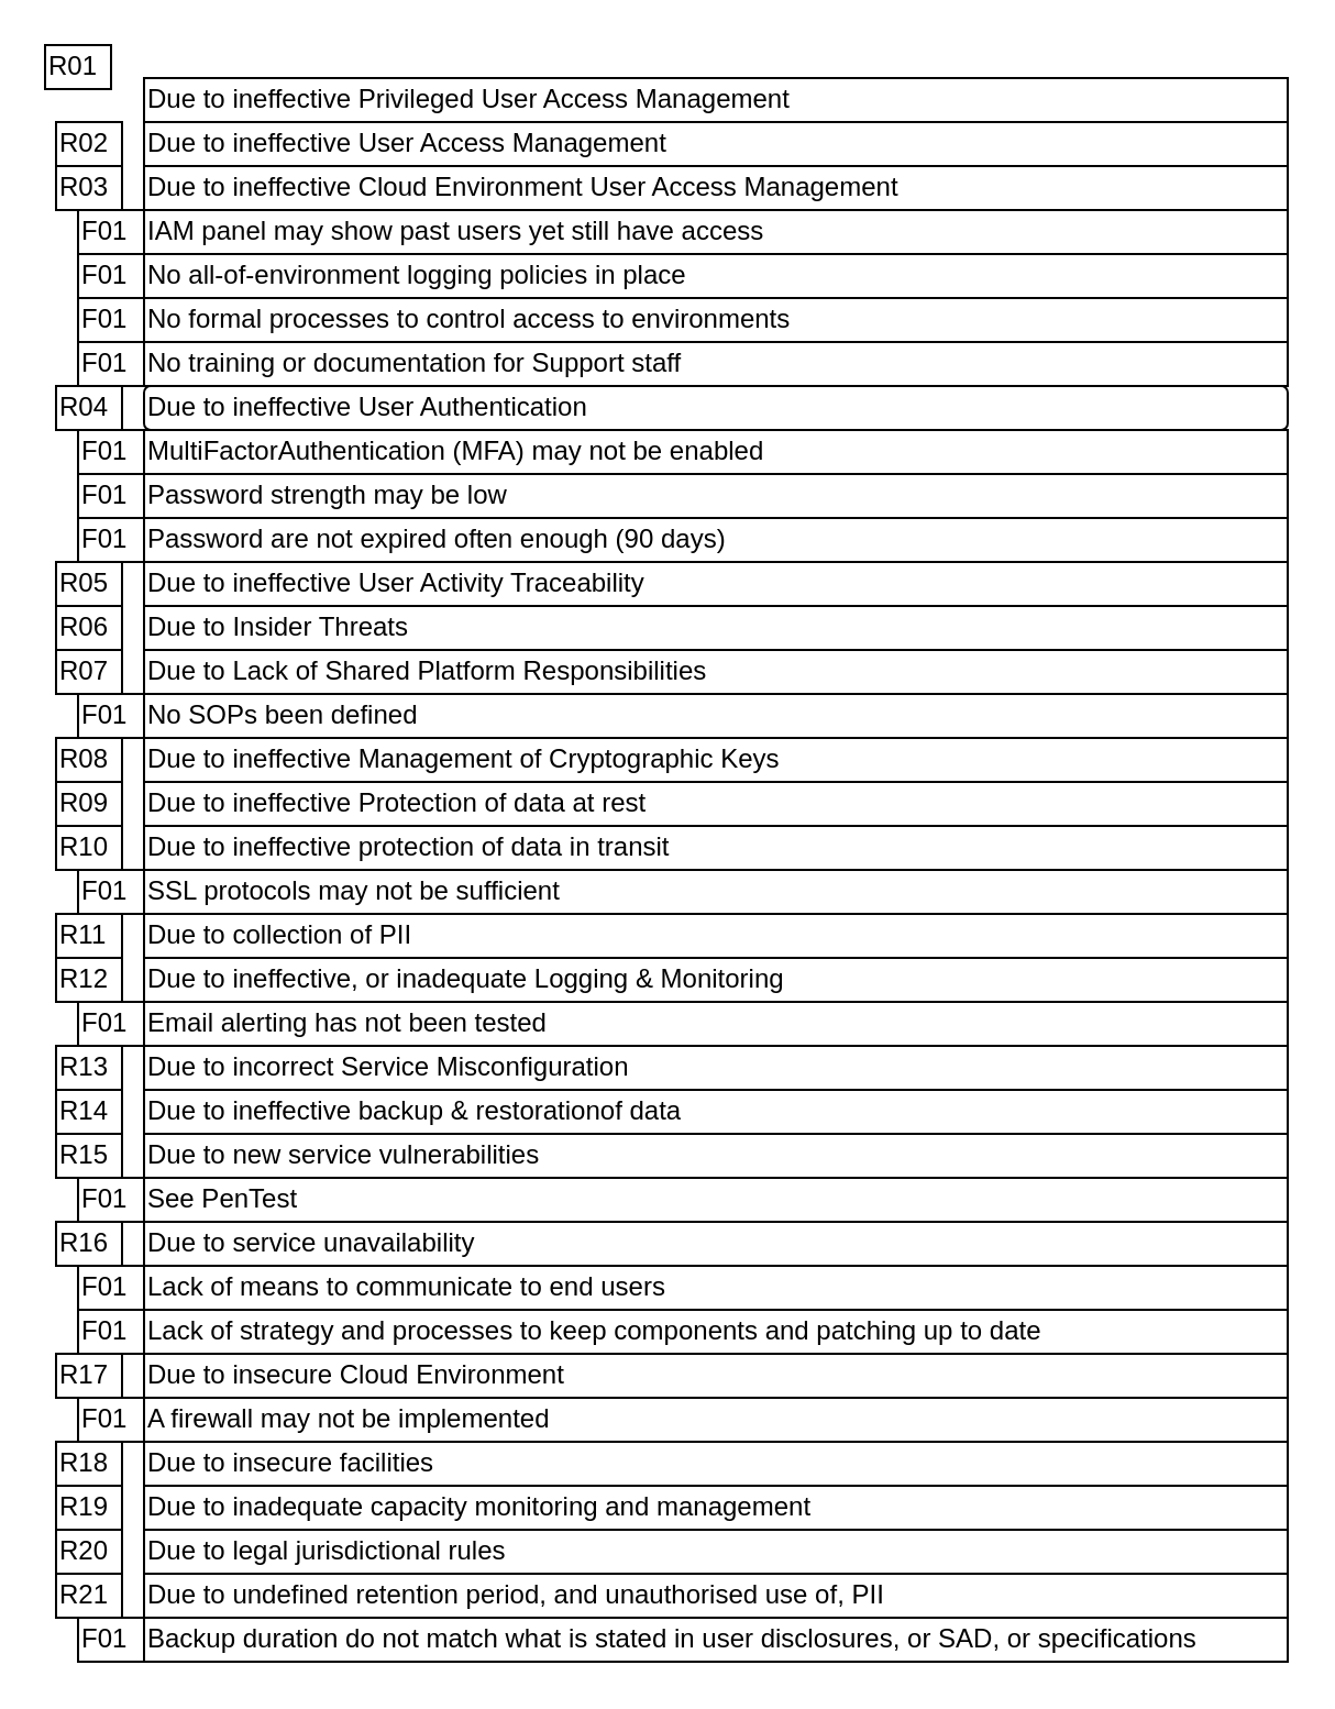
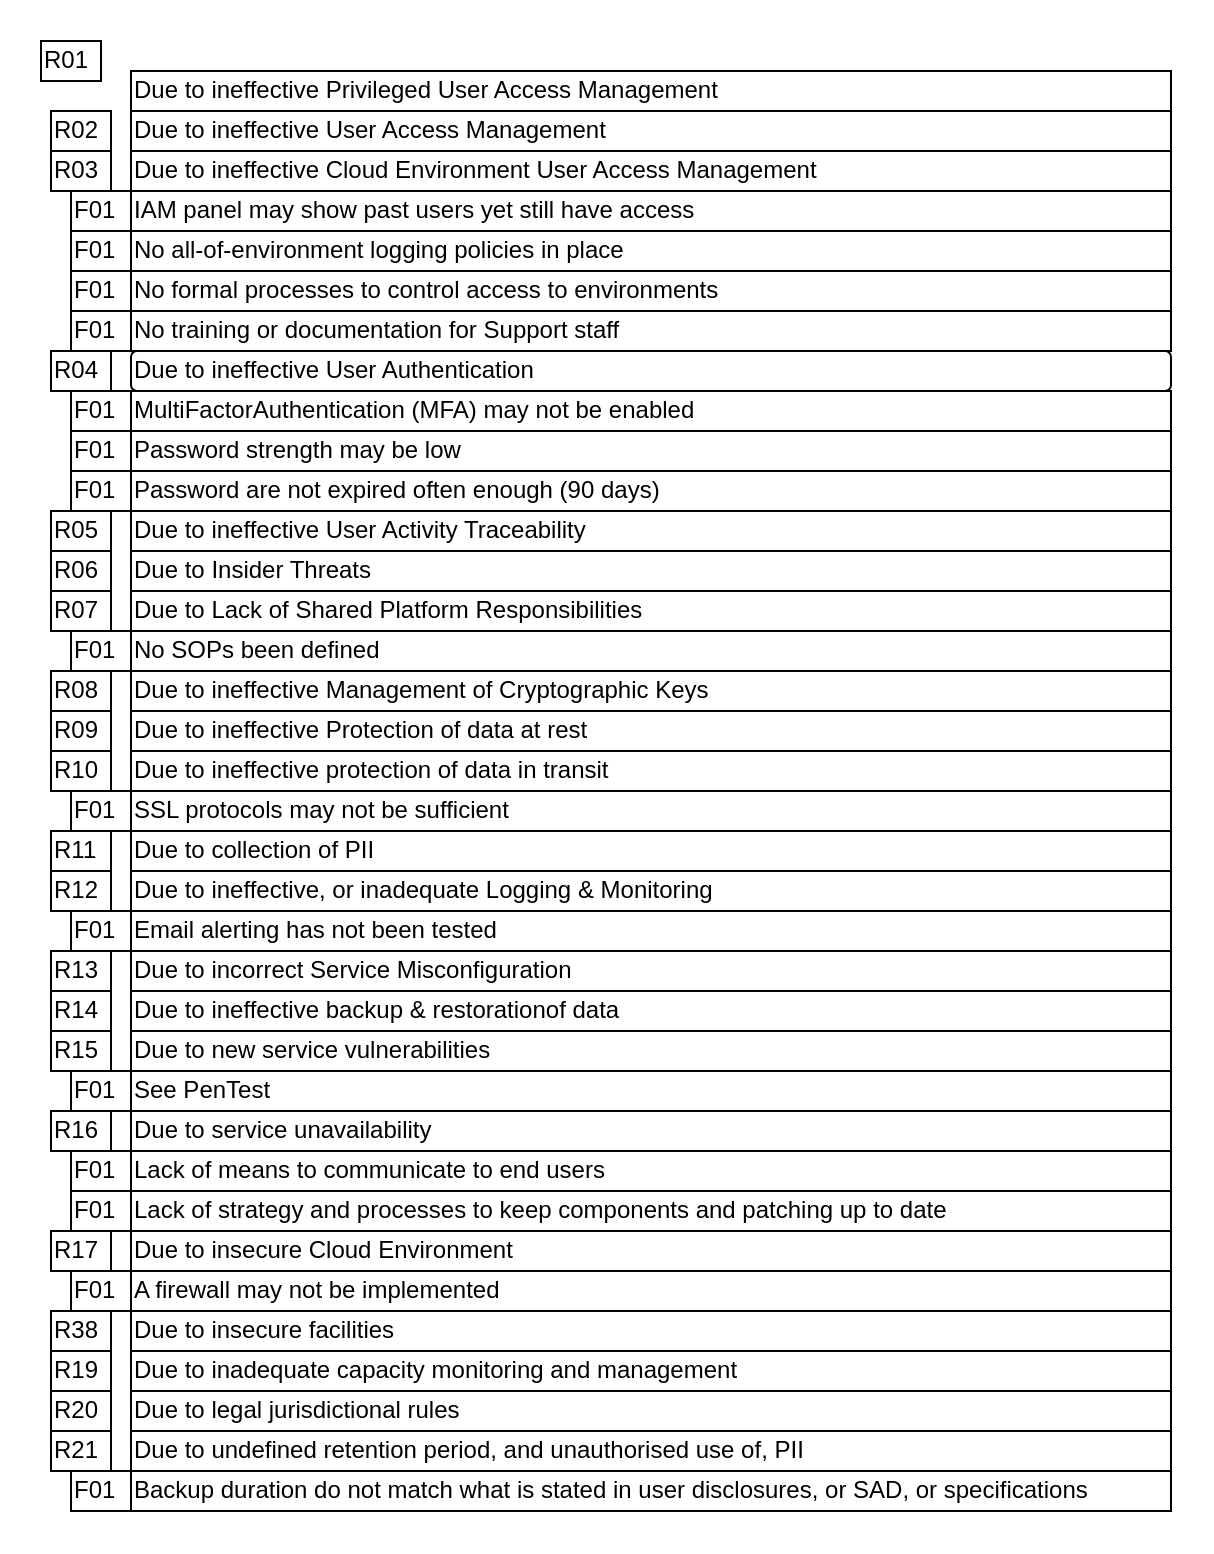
  <mxCell id="0" />
  <mxCell id="1" parent="0" />
  <mxCell id="2" value="Due to ineffective Privileged User Access Management" style="rounded=0;whiteSpace=wrap;html=1;align=left;" vertex="1" parent="1"><mxGeometry x="65" y="35" width="520" height="20" as="geometry" /></mxCell>
  <mxCell id="3" value="R01" style="rounded=0;whiteSpace=wrap;html=1;align=left;" vertex="1" parent="1"><mxGeometry x="20" y="20" width="30" height="20" as="geometry" /></mxCell>
  <mxCell id="4" value="Due to ineffective Cloud Environment User Access Management" style="rounded=0;whiteSpace=wrap;html=1;align=left;" vertex="1" parent="1"><mxGeometry x="65" y="75" width="520" height="20" as="geometry" /></mxCell>
  <mxCell id="5" value="Due to ineffective User Authentication" style="whiteSpace=wrap;html=1;align=left;rounded=1;" vertex="1" parent="1"><mxGeometry x="65" y="175" width="520" height="20" as="geometry" /></mxCell>
  <mxCell id="6" value="Due to ineffective User Activity Traceability" style="rounded=0;whiteSpace=wrap;html=1;align=left;" vertex="1" parent="1"><mxGeometry x="65" y="255" width="520" height="20" as="geometry" /></mxCell>
  <mxCell id="7" value="Due to Insider Threats" style="rounded=0;whiteSpace=wrap;html=1;align=left;" vertex="1" parent="1"><mxGeometry x="65" y="275" width="520" height="20" as="geometry" /></mxCell>
  <mxCell id="8" value="Due to Lack of Shared Platform Responsibilities" style="rounded=0;whiteSpace=wrap;html=1;align=left;" vertex="1" parent="1"><mxGeometry x="65" y="295" width="520" height="20" as="geometry" /></mxCell>
  <mxCell id="9" value="Due to ineffective Management of Cryptographic Keys" style="rounded=0;whiteSpace=wrap;html=1;align=left;" vertex="1" parent="1"><mxGeometry x="65" y="335" width="520" height="20" as="geometry" /></mxCell>
  <mxCell id="10" value="Due to ineffective Protection of data at rest" style="rounded=0;whiteSpace=wrap;html=1;align=left;" vertex="1" parent="1"><mxGeometry x="65" y="355" width="520" height="20" as="geometry" /></mxCell>
  <mxCell id="11" value="Due to ineffective, or inadequate Logging &amp;amp; Monitoring" style="rounded=0;whiteSpace=wrap;html=1;align=left;" vertex="1" parent="1"><mxGeometry x="65" y="435" width="520" height="20" as="geometry" /></mxCell>
  <mxCell id="12" value="Due to incorrect Service Misconfiguration" style="rounded=0;whiteSpace=wrap;html=1;align=left;" vertex="1" parent="1"><mxGeometry x="65" y="475" width="520" height="20" as="geometry" /></mxCell>
  <mxCell id="13" value="Due to ineffective backup &amp;amp; restorationof data" style="rounded=0;whiteSpace=wrap;html=1;align=left;" vertex="1" parent="1"><mxGeometry x="65" y="495" width="520" height="20" as="geometry" /></mxCell>
  <mxCell id="14" value="Due to new service vulnerabilities" style="rounded=0;whiteSpace=wrap;html=1;align=left;" vertex="1" parent="1"><mxGeometry x="65" y="515" width="520" height="20" as="geometry" /></mxCell>
  <mxCell id="15" value="Due to service unavailability" style="rounded=0;whiteSpace=wrap;html=1;align=left;" vertex="1" parent="1"><mxGeometry x="65" y="555" width="520" height="20" as="geometry" /></mxCell>
  <mxCell id="16" value="Due to insecure Cloud Environment" style="rounded=0;whiteSpace=wrap;html=1;align=left;" vertex="1" parent="1"><mxGeometry x="65" y="615" width="520" height="20" as="geometry" /></mxCell>
  <mxCell id="17" value="Due to inadequate capacity monitoring and management" style="rounded=0;whiteSpace=wrap;html=1;align=left;" vertex="1" parent="1"><mxGeometry x="65" y="675" width="520" height="20" as="geometry" /></mxCell>
  <mxCell id="18" value="Due to legal jurisdictional rules" style="rounded=0;whiteSpace=wrap;html=1;align=left;" vertex="1" parent="1"><mxGeometry x="65" y="695" width="520" height="20" as="geometry" /></mxCell>
  <mxCell id="19" value="Due to undefined retention period, and unauthorised use of, PII" style="rounded=0;whiteSpace=wrap;html=1;align=left;" vertex="1" parent="1"><mxGeometry x="65" y="715" width="520" height="20" as="geometry" /></mxCell>
  <mxCell id="20" value="Due to ineffective protection of data in transit" style="rounded=0;whiteSpace=wrap;html=1;align=left;" vertex="1" parent="1"><mxGeometry x="65" y="375" width="520" height="20" as="geometry" /></mxCell>
  <mxCell id="21" value="Due to ineffective User Access Management" style="rounded=0;whiteSpace=wrap;html=1;align=left;" vertex="1" parent="1"><mxGeometry x="65" y="55" width="520" height="20" as="geometry" /></mxCell>
  <mxCell id="22" value="R02" style="rounded=0;whiteSpace=wrap;html=1;align=left;" vertex="1" parent="1"><mxGeometry x="25" y="55" width="30" height="20" as="geometry" /></mxCell>
  <mxCell id="23" value="R03" style="rounded=0;whiteSpace=wrap;html=1;align=left;" vertex="1" parent="1"><mxGeometry x="25" y="75" width="30" height="20" as="geometry" /></mxCell>
  <mxCell id="24" value="R04" style="rounded=0;whiteSpace=wrap;html=1;align=left;" vertex="1" parent="1"><mxGeometry x="25" y="175" width="30" height="20" as="geometry" /></mxCell>
  <mxCell id="25" value="R05" style="rounded=0;whiteSpace=wrap;html=1;align=left;" vertex="1" parent="1"><mxGeometry x="25" y="255" width="30" height="20" as="geometry" /></mxCell>
  <mxCell id="26" value="R06" style="rounded=0;whiteSpace=wrap;html=1;align=left;" vertex="1" parent="1"><mxGeometry x="25" y="275" width="30" height="20" as="geometry" /></mxCell>
  <mxCell id="27" value="R07" style="rounded=0;whiteSpace=wrap;html=1;align=left;" vertex="1" parent="1"><mxGeometry x="25" y="295" width="30" height="20" as="geometry" /></mxCell>
  <mxCell id="28" value="R08" style="rounded=0;whiteSpace=wrap;html=1;align=left;" vertex="1" parent="1"><mxGeometry x="25" y="335" width="30" height="20" as="geometry" /></mxCell>
  <mxCell id="29" value="R09" style="rounded=0;whiteSpace=wrap;html=1;align=left;" vertex="1" parent="1"><mxGeometry x="25" y="355" width="30" height="20" as="geometry" /></mxCell>
  <mxCell id="30" value="R10" style="rounded=0;whiteSpace=wrap;html=1;align=left;" vertex="1" parent="1"><mxGeometry x="25" y="375" width="30" height="20" as="geometry" /></mxCell>
  <mxCell id="31" value="Due to collection of PII" style="rounded=0;whiteSpace=wrap;html=1;align=left;" vertex="1" parent="1"><mxGeometry x="65" y="415" width="520" height="20" as="geometry" /></mxCell>
  <mxCell id="32" value="R11" style="rounded=0;whiteSpace=wrap;html=1;align=left;" vertex="1" parent="1"><mxGeometry x="25" y="415" width="30" height="20" as="geometry" /></mxCell>
  <mxCell id="33" value="R12" style="rounded=0;whiteSpace=wrap;html=1;align=left;" vertex="1" parent="1"><mxGeometry x="25" y="435" width="30" height="20" as="geometry" /></mxCell>
  <mxCell id="34" value="R13" style="rounded=0;whiteSpace=wrap;html=1;align=left;" vertex="1" parent="1"><mxGeometry x="25" y="475" width="30" height="20" as="geometry" /></mxCell>
  <mxCell id="35" value="R14" style="rounded=0;whiteSpace=wrap;html=1;align=left;" vertex="1" parent="1"><mxGeometry x="25" y="495" width="30" height="20" as="geometry" /></mxCell>
  <mxCell id="36" value="R15" style="rounded=0;whiteSpace=wrap;html=1;align=left;" vertex="1" parent="1"><mxGeometry x="25" y="515" width="30" height="20" as="geometry" /></mxCell>
  <mxCell id="37" value="R16" style="rounded=0;whiteSpace=wrap;html=1;align=left;" vertex="1" parent="1"><mxGeometry x="25" y="555" width="30" height="20" as="geometry" /></mxCell>
  <mxCell id="38" value="R17" style="rounded=0;whiteSpace=wrap;html=1;align=left;" vertex="1" parent="1"><mxGeometry x="25" y="615" width="30" height="20" as="geometry" /></mxCell>
  <mxCell id="39" value="Due to insecure facilities" style="rounded=0;whiteSpace=wrap;html=1;align=left;" vertex="1" parent="1"><mxGeometry x="65" y="655" width="520" height="20" as="geometry" /></mxCell>
- <mxCell id="40" value="R18" style="rounded=0;whiteSpace=wrap;html=1;align=left;" vertex="1" parent="1"><mxGeometry x="25" y="655" width="30" height="20" as="geometry" /></mxCell>
+ <mxCell id="40" value="R38" style="rounded=0;whiteSpace=wrap;html=1;align=left;" vertex="1" parent="1"><mxGeometry x="25" y="655" width="30" height="20" as="geometry" /></mxCell>
  <mxCell id="41" value="R19" style="rounded=0;whiteSpace=wrap;html=1;align=left;" vertex="1" parent="1"><mxGeometry x="25" y="675" width="30" height="20" as="geometry" /></mxCell>
  <mxCell id="42" value="R20" style="rounded=0;whiteSpace=wrap;html=1;align=left;" vertex="1" parent="1"><mxGeometry x="25" y="695" width="30" height="20" as="geometry" /></mxCell>
  <mxCell id="43" value="R21" style="rounded=0;whiteSpace=wrap;html=1;align=left;" vertex="1" parent="1"><mxGeometry x="25" y="715" width="30" height="20" as="geometry" /></mxCell>
  <mxCell id="44" value="F01" style="rounded=0;whiteSpace=wrap;html=1;align=left;" vertex="1" parent="1"><mxGeometry x="35" y="95" width="30" height="20" as="geometry" /></mxCell>
  <mxCell id="45" value="IAM panel may show past users yet still have access" style="rounded=0;whiteSpace=wrap;html=1;align=left;" vertex="1" parent="1"><mxGeometry x="65" y="95" width="520" height="20" as="geometry" /></mxCell>
  <mxCell id="46" value="F01" style="rounded=0;whiteSpace=wrap;html=1;align=left;" vertex="1" parent="1"><mxGeometry x="35" y="115" width="30" height="20" as="geometry" /></mxCell>
  <mxCell id="47" value="No all-of-environment logging policies in place" style="rounded=0;whiteSpace=wrap;html=1;align=left;" vertex="1" parent="1"><mxGeometry x="65" y="115" width="520" height="20" as="geometry" /></mxCell>
  <mxCell id="48" value="F01" style="rounded=0;whiteSpace=wrap;html=1;align=left;" vertex="1" parent="1"><mxGeometry x="35" y="135" width="30" height="20" as="geometry" /></mxCell>
  <mxCell id="49" value="No formal processes to control access to environments" style="rounded=0;whiteSpace=wrap;html=1;align=left;" vertex="1" parent="1"><mxGeometry x="65" y="135" width="520" height="20" as="geometry" /></mxCell>
  <mxCell id="50" value="F01" style="rounded=0;whiteSpace=wrap;html=1;align=left;" vertex="1" parent="1"><mxGeometry x="35" y="195" width="30" height="20" as="geometry" /></mxCell>
  <mxCell id="51" value="MultiFactorAuthentication (MFA) may not be enabled" style="rounded=0;whiteSpace=wrap;html=1;align=left;" vertex="1" parent="1"><mxGeometry x="65" y="195" width="520" height="20" as="geometry" /></mxCell>
  <mxCell id="52" value="F01" style="rounded=0;whiteSpace=wrap;html=1;align=left;" vertex="1" parent="1"><mxGeometry x="35" y="215" width="30" height="20" as="geometry" /></mxCell>
  <mxCell id="53" value="Password strength may be low" style="rounded=0;whiteSpace=wrap;html=1;align=left;" vertex="1" parent="1"><mxGeometry x="65" y="215" width="520" height="20" as="geometry" /></mxCell>
  <mxCell id="54" value="F01" style="rounded=0;whiteSpace=wrap;html=1;align=left;" vertex="1" parent="1"><mxGeometry x="35" y="635" width="30" height="20" as="geometry" /></mxCell>
  <mxCell id="55" value="A firewall may not be implemented" style="rounded=0;whiteSpace=wrap;html=1;align=left;" vertex="1" parent="1"><mxGeometry x="65" y="635" width="520" height="20" as="geometry" /></mxCell>
  <mxCell id="56" value="F01" style="rounded=0;whiteSpace=wrap;html=1;align=left;" vertex="1" parent="1"><mxGeometry x="35" y="235" width="30" height="20" as="geometry" /></mxCell>
  <mxCell id="57" value="Password are not expired often enough (90 days)" style="rounded=0;whiteSpace=wrap;html=1;align=left;" vertex="1" parent="1"><mxGeometry x="65" y="235" width="520" height="20" as="geometry" /></mxCell>
  <mxCell id="58" value="F01" style="rounded=0;whiteSpace=wrap;html=1;align=left;" vertex="1" parent="1"><mxGeometry x="35" y="155" width="30" height="20" as="geometry" /></mxCell>
  <mxCell id="59" value="No training or documentation for Support staff" style="rounded=0;whiteSpace=wrap;html=1;align=left;" vertex="1" parent="1"><mxGeometry x="65" y="155" width="520" height="20" as="geometry" /></mxCell>
  <mxCell id="60" value="F01" style="rounded=0;whiteSpace=wrap;html=1;align=left;" vertex="1" parent="1"><mxGeometry x="35" y="395" width="30" height="20" as="geometry" /></mxCell>
  <mxCell id="61" value="SSL protocols may not be sufficient" style="rounded=0;whiteSpace=wrap;html=1;align=left;" vertex="1" parent="1"><mxGeometry x="65" y="395" width="520" height="20" as="geometry" /></mxCell>
  <mxCell id="62" value="F01" style="rounded=0;whiteSpace=wrap;html=1;align=left;" vertex="1" parent="1"><mxGeometry x="35" y="455" width="30" height="20" as="geometry" /></mxCell>
  <mxCell id="63" value="Email alerting has not been tested" style="rounded=0;whiteSpace=wrap;html=1;align=left;" vertex="1" parent="1"><mxGeometry x="65" y="455" width="520" height="20" as="geometry" /></mxCell>
  <mxCell id="64" value="F01" style="rounded=0;whiteSpace=wrap;html=1;align=left;" vertex="1" parent="1"><mxGeometry x="35" y="315" width="30" height="20" as="geometry" /></mxCell>
  <mxCell id="65" value="No SOPs been defined" style="rounded=0;whiteSpace=wrap;html=1;align=left;" vertex="1" parent="1"><mxGeometry x="65" y="315" width="520" height="20" as="geometry" /></mxCell>
  <mxCell id="66" value="See PenTest" style="rounded=0;whiteSpace=wrap;html=1;align=left;" vertex="1" parent="1"><mxGeometry x="65" y="535" width="520" height="20" as="geometry" /></mxCell>
  <mxCell id="67" value="F01" style="rounded=0;whiteSpace=wrap;html=1;align=left;" vertex="1" parent="1"><mxGeometry x="35" y="535" width="30" height="20" as="geometry" /></mxCell>
  <mxCell id="68" value="F01" style="rounded=0;whiteSpace=wrap;html=1;align=left;" vertex="1" parent="1"><mxGeometry x="35" y="575" width="30" height="20" as="geometry" /></mxCell>
  <mxCell id="69" value="Lack of means to communicate to end users" style="rounded=0;whiteSpace=wrap;html=1;align=left;" vertex="1" parent="1"><mxGeometry x="65" y="575" width="520" height="20" as="geometry" /></mxCell>
  <mxCell id="70" value="F01" style="rounded=0;whiteSpace=wrap;html=1;align=left;" vertex="1" parent="1"><mxGeometry x="35" y="595" width="30" height="20" as="geometry" /></mxCell>
  <mxCell id="71" value="Lack of strategy and processes to keep components and patching up to date" style="rounded=0;whiteSpace=wrap;html=1;align=left;" vertex="1" parent="1"><mxGeometry x="65" y="595" width="520" height="20" as="geometry" /></mxCell>
  <mxCell id="72" value="F01" style="rounded=0;whiteSpace=wrap;html=1;align=left;" vertex="1" parent="1"><mxGeometry x="35" y="735" width="30" height="20" as="geometry" /></mxCell>
  <mxCell id="73" value="Backup duration do not match what is stated in user disclosures, or SAD, or specifications" style="rounded=0;whiteSpace=wrap;html=1;align=left;" vertex="1" parent="1"><mxGeometry x="65" y="735" width="520" height="20" as="geometry" /></mxCell>
